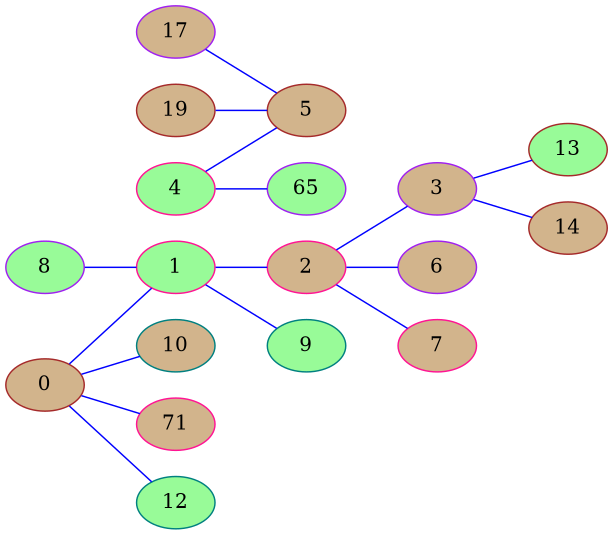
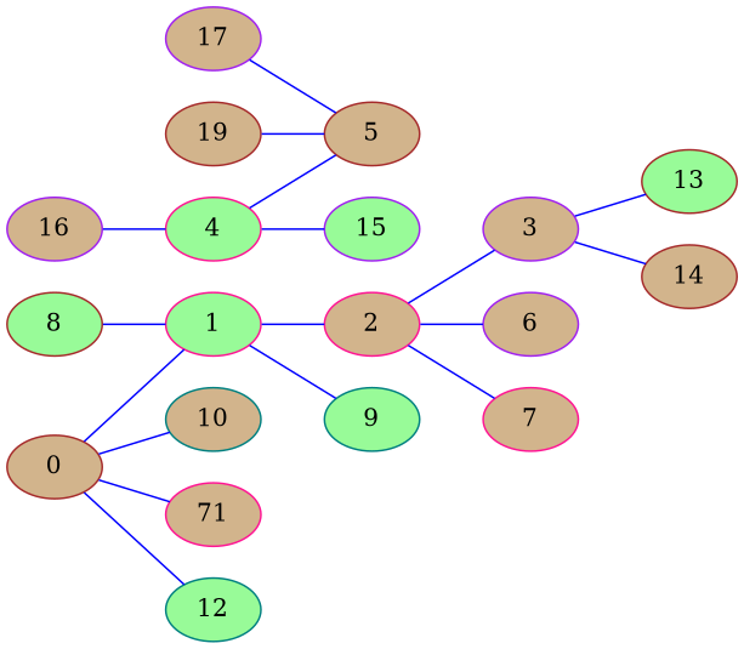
  strict graph {
    rankdir=LR
    node [color=purple fillcolor=tan style=filled]
    edge [color=blue]
    0 [color=brown]
    1 [color=deeppink fillcolor=palegreen]
    10 [color=teal]
    n4 [color=deeppink label=71]
    12 [color=teal fillcolor=palegreen]
    2 [color=deeppink]
    9 [color=teal fillcolor=palegreen]
    3
    6
    7 [color=deeppink]
    13 [color=brown fillcolor=palegreen]
    14 [color=brown]
-   8 [fillcolor=palegreen]
+   8 [color=brown fillcolor=palegreen]
    4 [color=deeppink fillcolor=palegreen]
    5 [color=brown]
-   15 [fillcolor=palegreen label=65]
+   15 [fillcolor=palegreen]
+   16
    17
    19 [color=brown]
    0 -- 1
    0 -- 10
    0 -- n4
    0 -- 12
    1 -- 2
    1 -- 9
    2 -- 3
    2 -- 6
    2 -- 7
    3 -- 13
    3 -- 14
    8 -- 1
    4 -- 5
    4 -- 15
+   16 -- 4
    17 -- 5
    19 -- 5
  }
